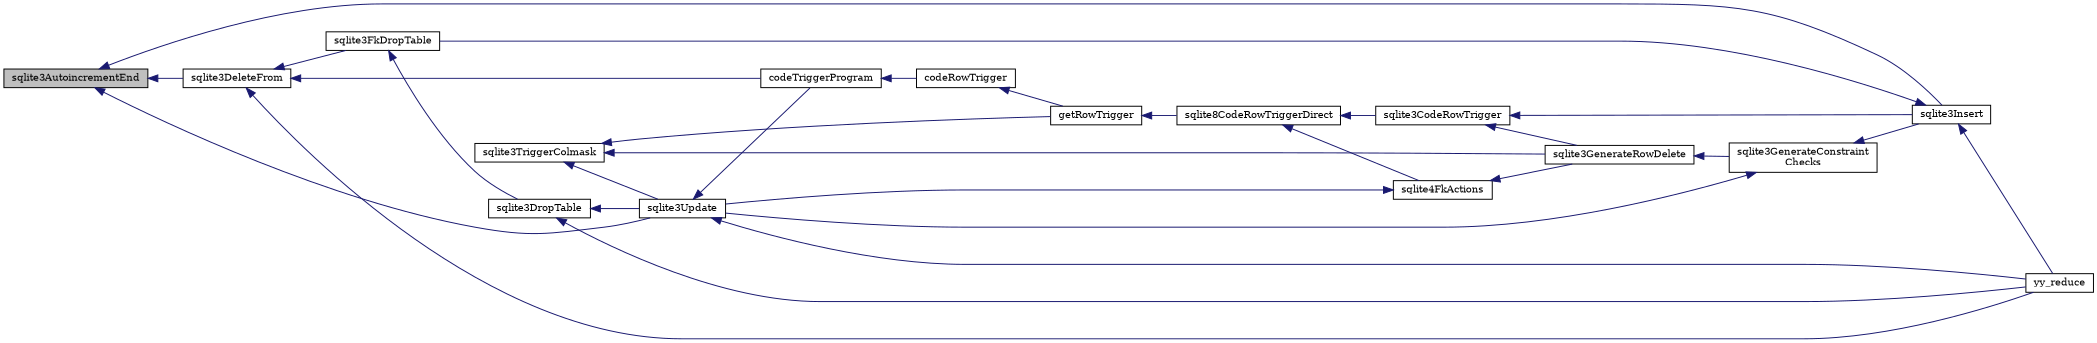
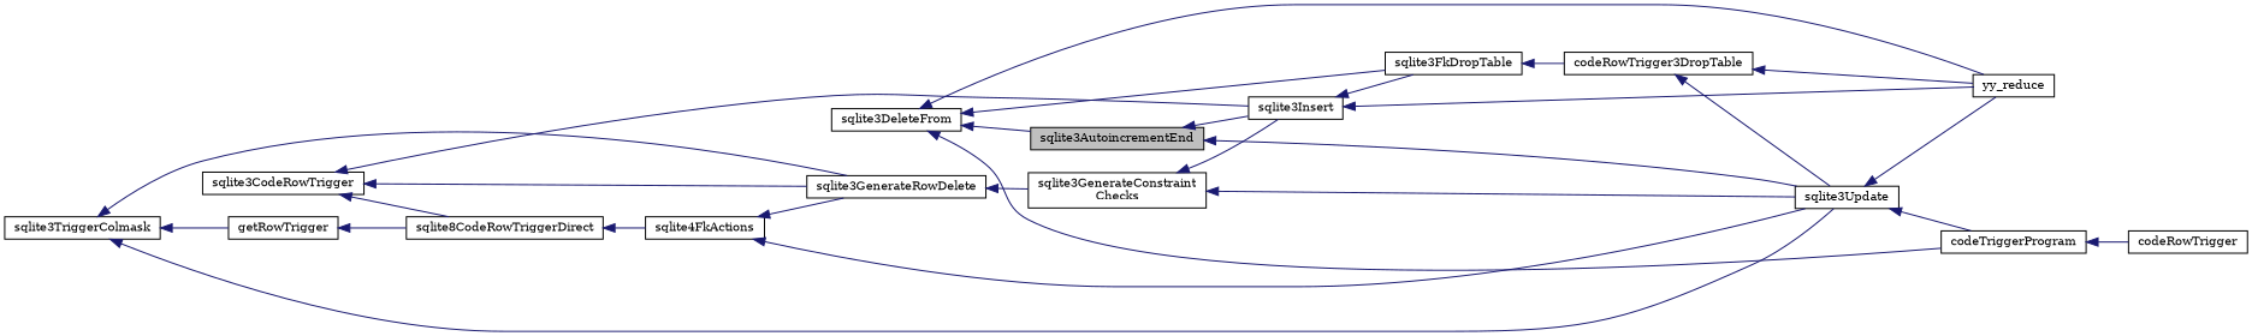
  digraph {
    fontname="DejaVu Serif"
    rankdir=LR
    node [color=black fillcolor=white fontname="DejaVu Serif" fontsize=10 shape=record style=filled]
    edge [color=midnightblue dir=back fontname="DejaVu Serif" fontsize=10 labelfontname=FreeSans labelfontsize=10 style=solid]
    n1 [fillcolor=grey75 fontcolor=black height=0.2 label=sqlite3AutoincrementEnd width=0.4]
    n2 [height=0.2 label=sqlite3DeleteFrom width=0.4]
    n3 [height=0.2 label=sqlite3Insert width=0.4]
    n4 [height=0.2 label=sqlite3Update width=0.4]
    n5 [height=0.2 label=sqlite3FkDropTable width=0.4]
    n6 [height=0.2 label=yy_reduce width=0.4]
    n7 [height=0.2 label=codeTriggerProgram width=0.4]
-   n8 [height=0.2 label=sqlite3DropTable width=0.4]
+   n8 [height=0.2 label=codeRowTrigger3DropTable width=0.4]
    n9 [height=0.2 label=codeRowTrigger width=0.4]
    n10 [height=0.2 label=getRowTrigger width=0.4]
    n11 [height=0.2 label=sqlite8CodeRowTriggerDirect width=0.4]
    n12 [height=0.2 label=sqlite4FkActions width=0.4]
    n13 [height=0.2 label=sqlite3CodeRowTrigger width=0.4]
    n14 [height=0.2 label=sqlite3TriggerColmask width=0.4]
    n15 [height=0.2 label=sqlite3GenerateRowDelete width=0.4]
    n16 [height=0.2 label="sqlite3GenerateConstraint\lChecks" width=0.4]
-   n1 -> n2
+   n2 -> n1
    n1 -> n3
    n1 -> n4
    n2 -> n5
    n2 -> n6
    n2 -> n7
    n3 -> n5
    n3 -> n6
    n4 -> n6
    n4 -> n7
    n5 -> n8
    n7 -> n9
    n8 -> n4
    n8 -> n6
-   n9 -> n10
    n10 -> n11
    n11 -> n12
-   n11 -> n13
+   n13 -> n11
    n12 -> n4
    n12 -> n15
    n13 -> n3
    n13 -> n15
    n14 -> n4
    n14 -> n10
    n14 -> n15
    n15 -> n16
    n16 -> n3
    n16 -> n4
  }
